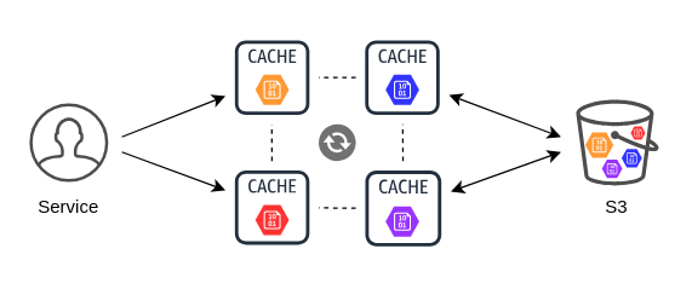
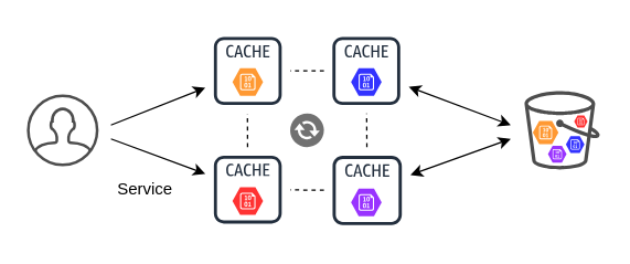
  <mxCell id="0" />
  <mxCell id="1" parent="0" />
  <mxCell id="2" value="" style="html=1;verticalLabelPosition=bottom;align=center;labelBackgroundColor=#ffffff;verticalAlign=top;strokeWidth=2;shadow=0;dashed=0;shape=mxgraph.ios7.icons.user;strokeColor=#4D4D4D;" vertex="1" parent="1"><mxGeometry x="20" y="68.75" width="50" height="50" as="geometry" /></mxCell>
  <mxCell id="3" value="" style="outlineConnect=0;fontColor=#232F3E;gradientColor=none;strokeColor=#232F3E;fillColor=#ffffff;dashed=0;verticalLabelPosition=bottom;verticalAlign=top;align=center;html=1;fontSize=12;fontStyle=0;aspect=fixed;shape=mxgraph.aws4.resourceIcon;resIcon=mxgraph.aws4.cache_node;" vertex="1" parent="1"><mxGeometry x="148.5" y="106" width="61.5" height="61.5" as="geometry" /></mxCell>
  <mxCell id="4" value="" style="outlineConnect=0;fontColor=#232F3E;gradientColor=none;strokeColor=#232F3E;fillColor=#ffffff;dashed=0;verticalLabelPosition=bottom;verticalAlign=top;align=center;html=1;fontSize=12;fontStyle=0;aspect=fixed;shape=mxgraph.aws4.resourceIcon;resIcon=mxgraph.aws4.cache_node;" vertex="1" parent="1"><mxGeometry x="234.5" y="106" width="62.75" height="62.75" as="geometry" /></mxCell>
  <mxCell id="5" value="" style="outlineConnect=0;fontColor=#232F3E;gradientColor=none;strokeColor=#232F3E;fillColor=#ffffff;dashed=0;verticalLabelPosition=bottom;verticalAlign=top;align=center;html=1;fontSize=12;fontStyle=0;aspect=fixed;shape=mxgraph.aws4.resourceIcon;resIcon=mxgraph.aws4.cache_node;" vertex="1" parent="1"><mxGeometry x="148.5" y="20" width="61.5" height="61.5" as="geometry" /></mxCell>
  <mxCell id="6" value="" style="outlineConnect=0;fontColor=#232F3E;gradientColor=none;strokeColor=#232F3E;fillColor=#ffffff;dashed=0;verticalLabelPosition=bottom;verticalAlign=top;align=center;html=1;fontSize=12;fontStyle=0;aspect=fixed;shape=mxgraph.aws4.resourceIcon;resIcon=mxgraph.aws4.cache_node;" vertex="1" parent="1"><mxGeometry x="234.5" y="20" width="61.5" height="61.5" as="geometry" /></mxCell>
  <mxCell id="7" value="" style="pointerEvents=1;shadow=0;dashed=0;html=1;strokeColor=none;labelPosition=center;verticalLabelPosition=bottom;verticalAlign=top;outlineConnect=0;align=center;shape=mxgraph.office.communications.exchange_active_sync;fillColor=#4D4D4D;opacity=80;" vertex="1" parent="1"><mxGeometry x="210" y="81.5" width="24.5" height="24.5" as="geometry" /></mxCell>
  <mxCell id="8" value="" style="endArrow=none;dashed=1;html=1;" edge="1" parent="1" source="3"><mxGeometry width="50" height="50" relative="1" as="geometry"><mxPoint x="220" y="118.75" as="sourcePoint" /><mxPoint x="179" y="81.75" as="targetPoint" /></mxGeometry></mxCell>
  <mxCell id="9" value="" style="endArrow=none;dashed=1;html=1;" edge="1" parent="1" source="4" target="3"><mxGeometry width="50" height="50" relative="1" as="geometry"><mxPoint x="221.96" y="144.63" as="sourcePoint" /><mxPoint x="221.96" y="118.88" as="targetPoint" /></mxGeometry></mxCell>
  <mxCell id="10" value="" style="endArrow=none;dashed=1;html=1;" edge="1" parent="1" source="4" target="6"><mxGeometry width="50" height="50" relative="1" as="geometry"><mxPoint x="244.5" y="141.75" as="sourcePoint" /><mxPoint x="310" y="58.75" as="targetPoint" /></mxGeometry></mxCell>
  <mxCell id="11" value="" style="endArrow=none;dashed=1;html=1;" edge="1" parent="1" source="6" target="5"><mxGeometry width="50" height="50" relative="1" as="geometry"><mxPoint x="254.5" y="151.75" as="sourcePoint" /><mxPoint x="231.5" y="151.75" as="targetPoint" /></mxGeometry></mxCell>
  <mxCell id="12" value="" style="verticalLabelPosition=bottom;html=1;verticalAlign=top;align=center;strokeColor=none;shape=mxgraph.azure.storage_blob;fillColor=#FF9933;" vertex="1" parent="1"><mxGeometry x="168.14" y="48.75" width="22.22" height="20" as="geometry" /></mxCell>
  <mxCell id="13" value="" style="verticalLabelPosition=bottom;html=1;verticalAlign=top;align=center;strokeColor=none;shape=mxgraph.azure.storage_blob;fillColor=#3333FF;" vertex="1" parent="1"><mxGeometry x="254.14" y="48.75" width="22.22" height="20" as="geometry" /></mxCell>
  <mxCell id="14" value="" style="verticalLabelPosition=bottom;html=1;verticalAlign=top;align=center;strokeColor=none;shape=mxgraph.azure.storage_blob;fillColor=#FF3333;" vertex="1" parent="1"><mxGeometry x="168.14" y="135" width="22.22" height="20" as="geometry" /></mxCell>
  <mxCell id="15" value="" style="verticalLabelPosition=bottom;html=1;verticalAlign=top;align=center;strokeColor=none;shape=mxgraph.azure.storage_blob;fillColor=#9933FF;" vertex="1" parent="1"><mxGeometry x="254.14" y="136" width="22.22" height="20" as="geometry" /></mxCell>
- <mxCell id="16" value="Service" style="text;html=1;strokeColor=none;fillColor=none;align=center;verticalAlign=middle;whiteSpace=wrap;rounded=0;" vertex="1" parent="1"><mxGeometry x="25" y="127.38" width="40" height="20" as="geometry" /></mxCell>
+ <mxCell id="16" value="Service" style="text;html=1;strokeColor=none;fillColor=none;align=center;verticalAlign=middle;whiteSpace=wrap;rounded=0;" vertex="1" parent="1"><mxGeometry x="85" y="127.38" width="40" height="20" as="geometry" /></mxCell>
  <mxCell id="17" value="" style="endArrow=classic;startArrow=classic;html=1;" edge="1" parent="1" target="6"><mxGeometry width="50" height="50" relative="1" as="geometry"><mxPoint x="370" y="90" as="sourcePoint" /><mxPoint x="296" y="51" as="targetPoint" /></mxGeometry></mxCell>
  <mxCell id="18" value="" style="endArrow=classic;startArrow=classic;html=1;" edge="1" parent="1" target="4"><mxGeometry width="50" height="50" relative="1" as="geometry"><mxPoint x="370" y="100" as="sourcePoint" /><mxPoint x="300" y="130" as="targetPoint" /></mxGeometry></mxCell>
  <mxCell id="19" value="" style="endArrow=classic;html=1;" edge="1" parent="1" target="5"><mxGeometry width="50" height="50" relative="1" as="geometry"><mxPoint x="80" y="90" as="sourcePoint" /><mxPoint x="270" y="80" as="targetPoint" /></mxGeometry></mxCell>
  <mxCell id="20" value="" style="endArrow=classic;html=1;" edge="1" parent="1" target="3"><mxGeometry width="50" height="50" relative="1" as="geometry"><mxPoint x="80" y="100" as="sourcePoint" /><mxPoint x="158.5" y="72.911" as="targetPoint" /></mxGeometry></mxCell>
  <mxCell id="21" value="" style="outlineConnect=0;fontColor=#232F3E;gradientColor=none;strokeColor=none;dashed=0;verticalLabelPosition=bottom;verticalAlign=top;align=center;html=1;fontSize=12;fontStyle=0;aspect=fixed;pointerEvents=1;shape=mxgraph.aws4.bucket;fillColor=#4D4D4D;" vertex="1" parent="1"><mxGeometry x="380" y="65.38" width="54.57" height="56.75" as="geometry" /></mxCell>
- <mxCell id="22" value="S3" style="text;html=1;strokeColor=none;fillColor=none;align=center;verticalAlign=middle;whiteSpace=wrap;rounded=0;" vertex="1" parent="1"><mxGeometry x="387.28" y="127.38" width="40" height="20" as="geometry" /></mxCell>
  <mxCell id="23" value="" style="verticalLabelPosition=bottom;html=1;verticalAlign=top;align=center;strokeColor=none;shape=mxgraph.azure.storage_blob;fillColor=#3333FF;" vertex="1" parent="1"><mxGeometry x="410" y="98" width="13.48" height="12.13" as="geometry" /></mxCell>
  <mxCell id="24" value="" style="verticalLabelPosition=bottom;html=1;verticalAlign=top;align=center;strokeColor=none;shape=mxgraph.azure.storage_blob;fillColor=#FF9933;" vertex="1" parent="1"><mxGeometry x="386" y="87" width="18.62" height="16.76" as="geometry" /></mxCell>
  <mxCell id="25" value="" style="verticalLabelPosition=bottom;html=1;verticalAlign=top;align=center;strokeColor=none;shape=mxgraph.azure.storage_blob;fillColor=#FF3333;" vertex="1" parent="1"><mxGeometry x="416" y="83" width="9.72" height="8.75" as="geometry" /></mxCell>
  <mxCell id="26" value="" style="verticalLabelPosition=bottom;html=1;verticalAlign=top;align=center;strokeColor=none;shape=mxgraph.azure.storage_blob;fillColor=#9933FF;" vertex="1" parent="1"><mxGeometry x="397" y="105" width="13.48" height="12.13" as="geometry" /></mxCell>
